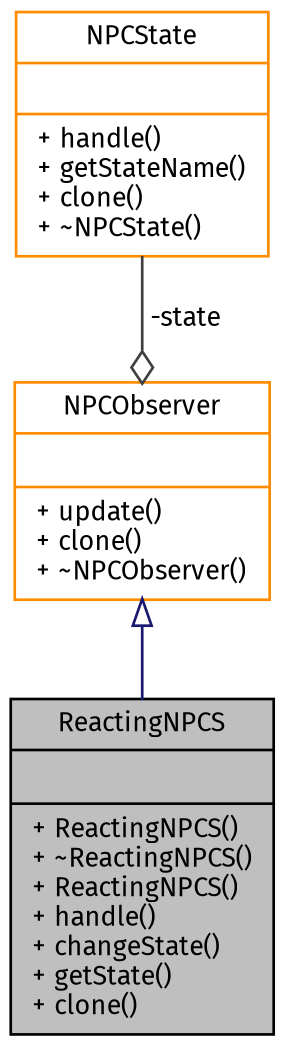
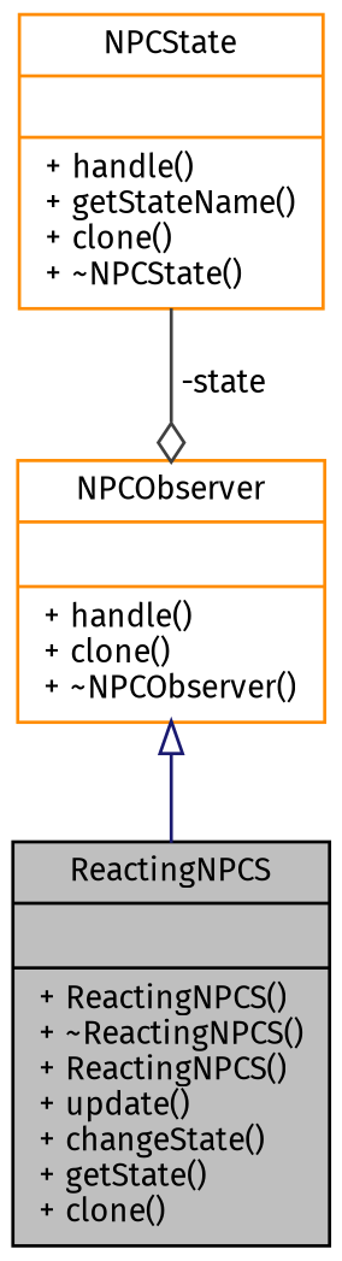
  digraph {
    fontname="Fira Sans"
    node [color=darkorange fillcolor=white fontname="Fira Sans" fontsize=10 shape=record style=filled]
    edge [fontname="Fira Sans" fontsize=10 labelfontname=Helvetica labelfontsize=10 style=solid]
-   n1 [color=black fillcolor=grey75 fontcolor=black height=0.2 label="{ReactingNPCS\n||+ ReactingNPCS()\l+ ~ReactingNPCS()\l+ ReactingNPCS()\l+ handle()\l+ changeState()\l+ getState()\l+ clone()\l}" width=0.4]
-   n2 [height=0.2 label="{NPCObserver\n||+ update()\l+ clone()\l+ ~NPCObserver()\l}" width=0.4]
+   n1 [color=black fillcolor=grey75 fontcolor=black height=0.2 label="{ReactingNPCS\n||+ ReactingNPCS()\l+ ~ReactingNPCS()\l+ ReactingNPCS()\l+ update()\l+ changeState()\l+ getState()\l+ clone()\l}" width=0.4]
+   n2 [height=0.2 label="{NPCObserver\n||+ handle()\l+ clone()\l+ ~NPCObserver()\l}" width=0.4]
    n3 [height=0.2 label="{NPCState\n||+ handle()\l+ getStateName()\l+ clone()\l+ ~NPCState()\l}" width=0.4]
    n2 -> n1 [arrowtail=onormal color=midnightblue dir=back]
    n3 -> n2 [arrowhead=odiamond color=grey25 label=" -state"]
  }
